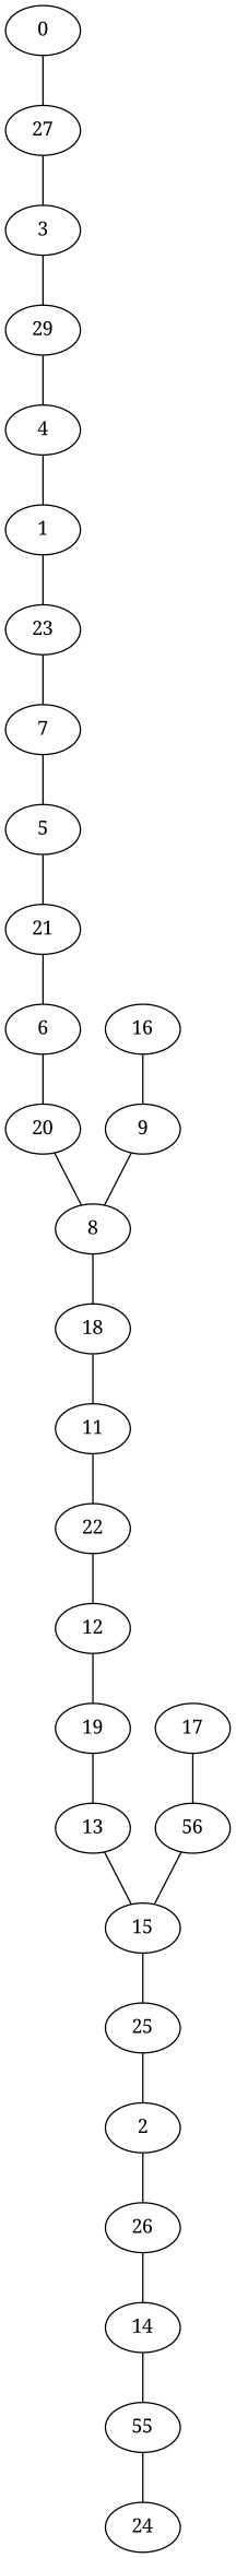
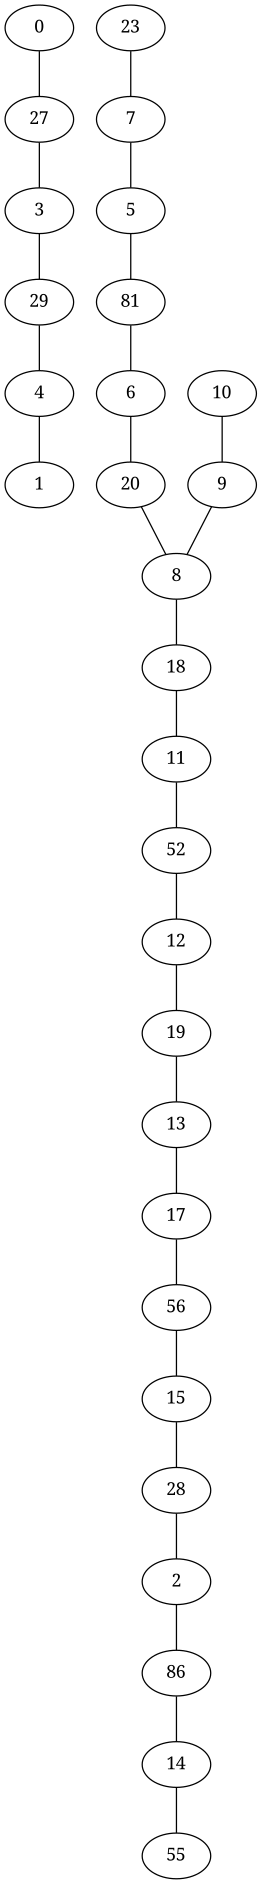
  graph {
    fontname="Noto Serif"
    node [fontname="Noto Serif"]
    edge [fontname="Noto Serif"]
    0
    27
    3
    29
    4
    1
    23
    7
    5
-   21
+   21 [label=81]
    6
    20
    8
-   10 [label=16]
+   10
    9
    18
    11
-   22
+   22 [label=52]
    12
    19
    13
    17
    n23 [label=56]
    15
-   28 [label=25]
+   28
    2
-   26
+   26 [label=86]
    14
    n29 [label=55]
-   24
    0 -- 27
    27 -- 3
    3 -- 29
    29 -- 4
    4 -- 1
-   1 -- 23
    23 -- 7
    7 -- 5
    5 -- 21
    21 -- 6
    6 -- 20
    20 -- 8
    8 -- 18
    10 -- 9
    9 -- 8
    18 -- 11
    11 -- 22
    22 -- 12
    12 -- 19
    19 -- 13
-   13 -- 15
+   13 -- 17
    17 -- n23
    n23 -- 15
    15 -- 28
    28 -- 2
    2 -- 26
    26 -- 14
    14 -- n29
-   n29 -- 24
  }
